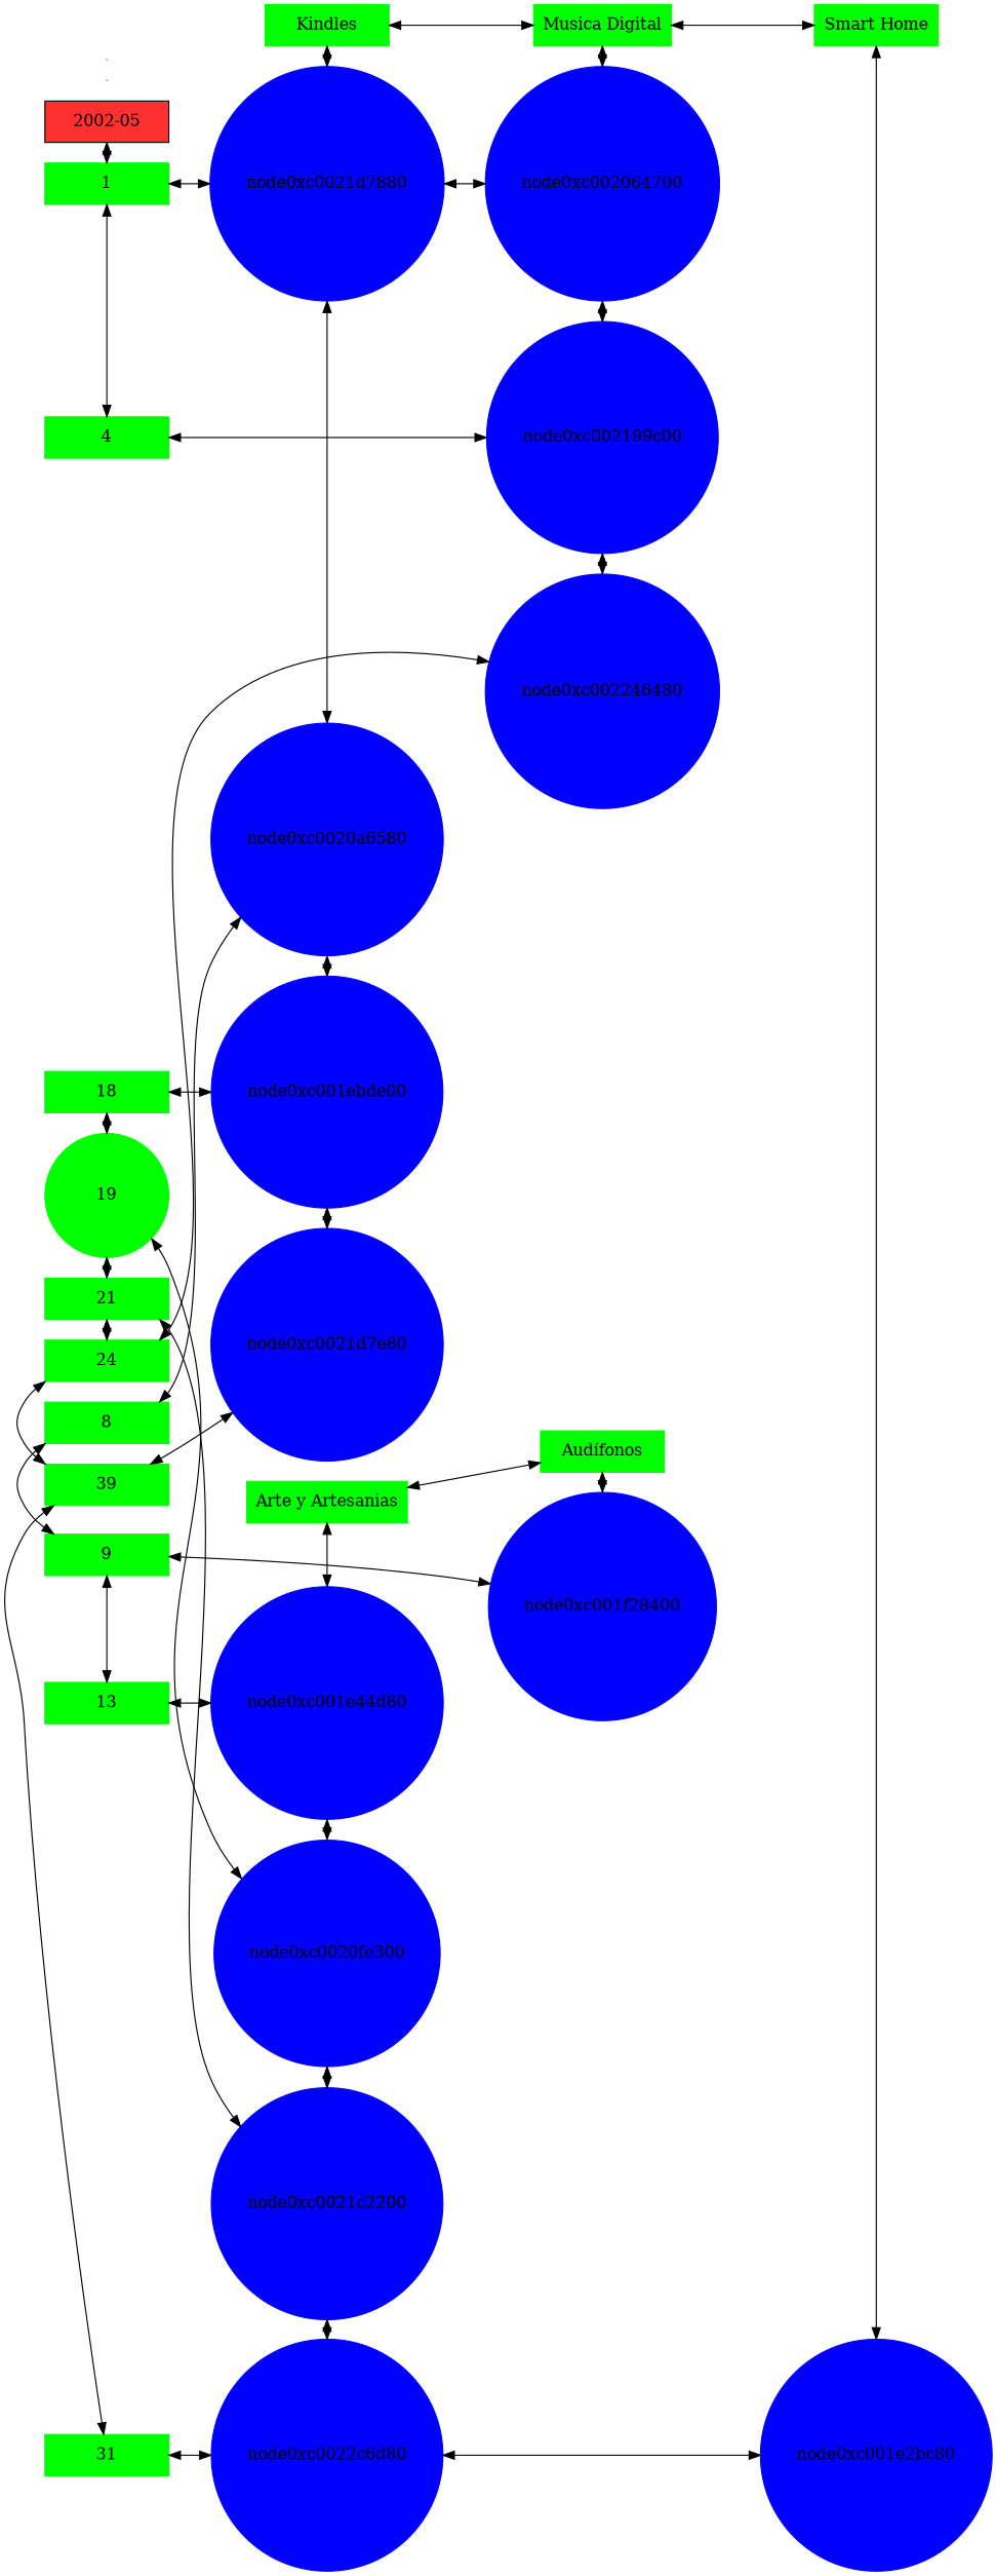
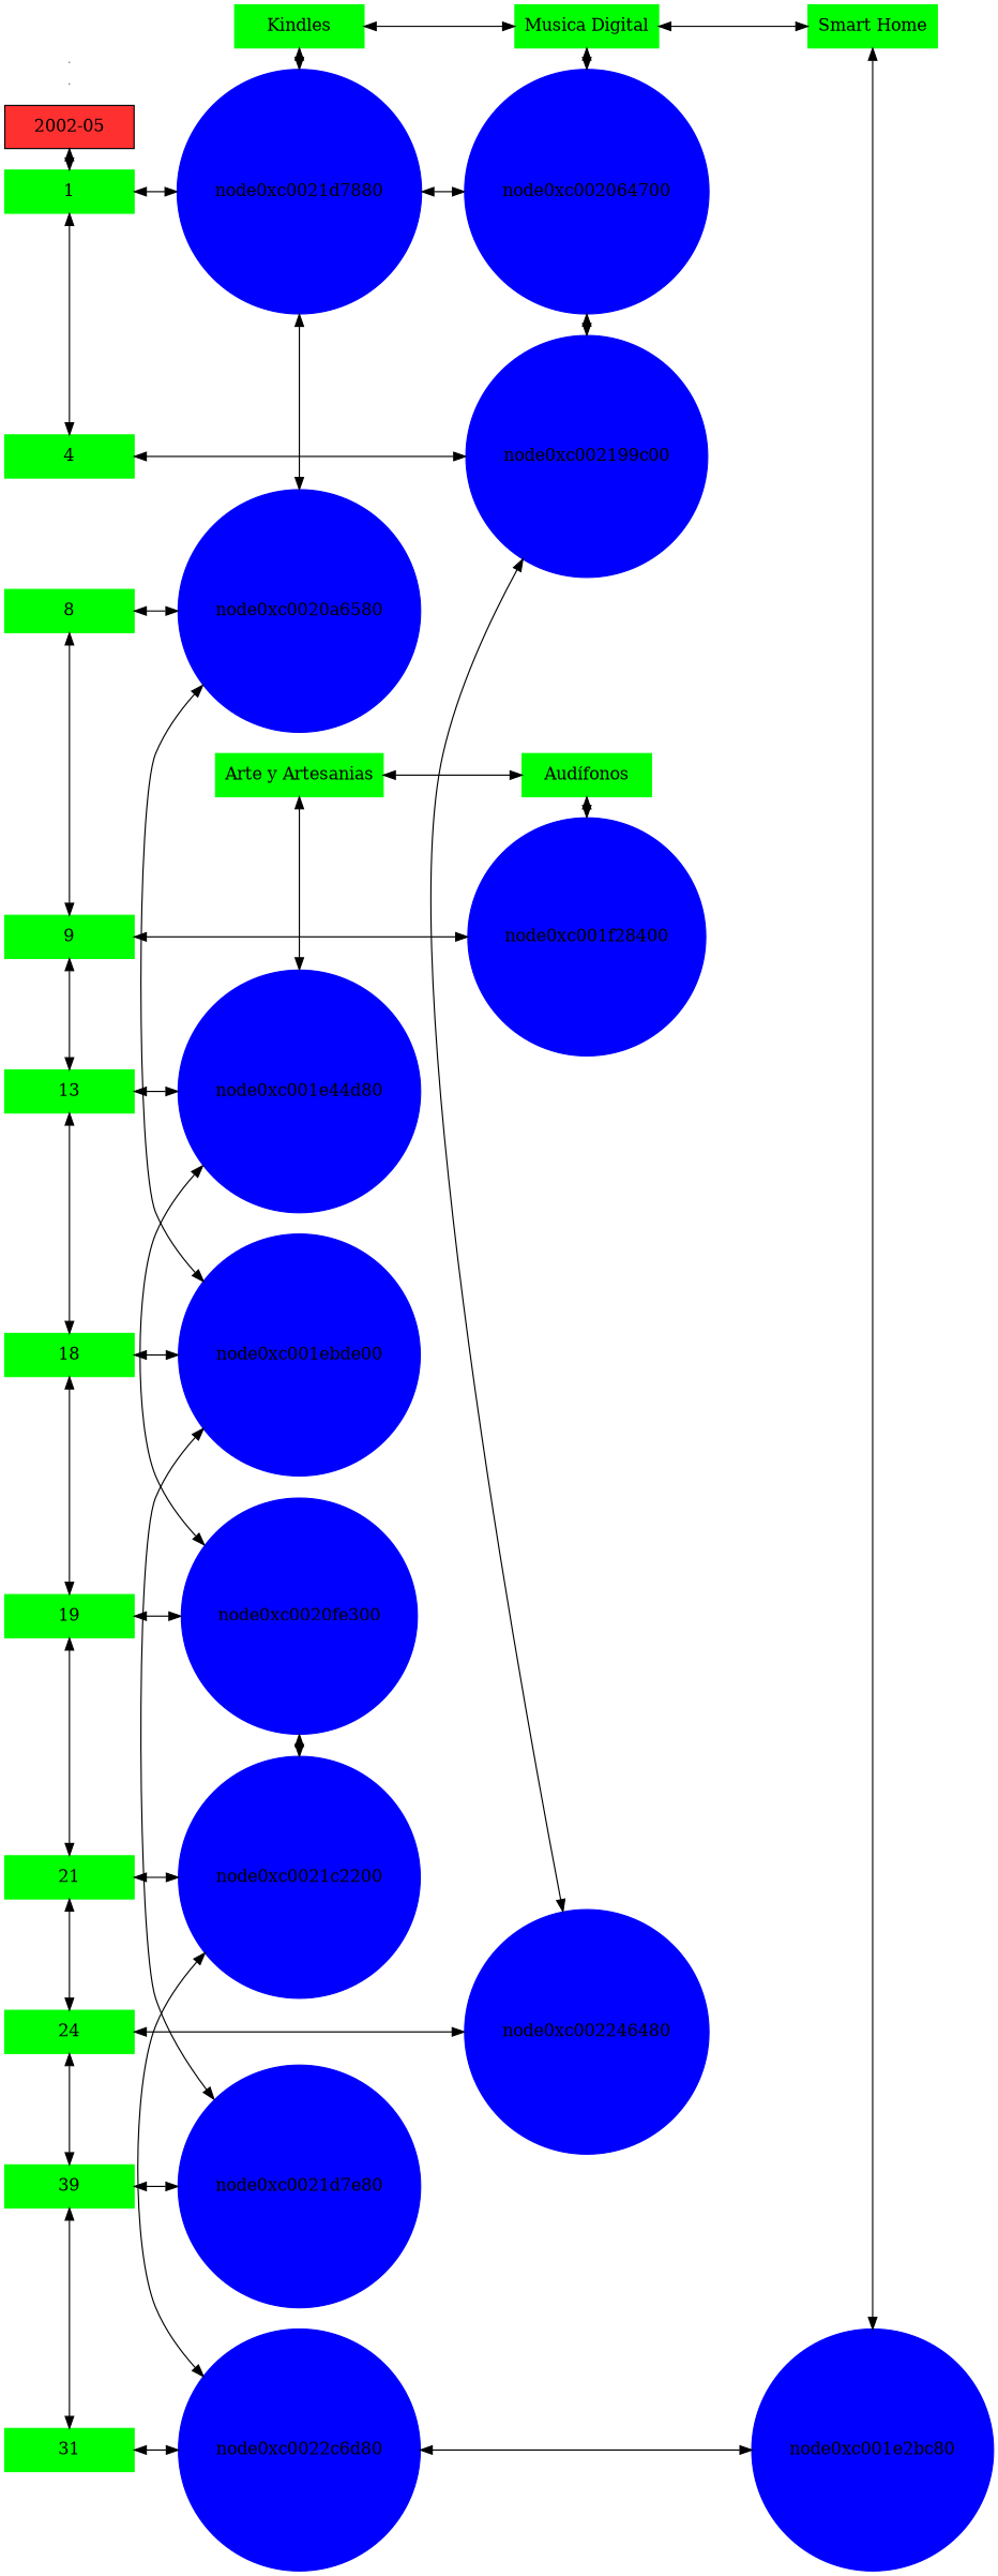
  digraph {
    rankdir=LR
    node [group=1 shape=box style=filled color=green]
    edge [dir=both]
    n1 [fillcolor=firebrick1 label="2002-05" width=1.5 color=""]
    n2 [label=1 width=1.5]
    n3 [group=4 label=4 width=1.5]
    n4 [group=8 label=8 width=1.5]
    n5 [group=9 label=9 width=1.5]
    n6 [group=13 label=13 width=1.5]
    node0xc001ebde00 [color=blue group=18 shape=circle width=0.5]
    node0xc0021d7e80 [color=blue group=30 shape=circle width=0.5]
    n9 [group=18 label=18 width=1.5]
-   n10 [group=19 label=19 shape=circle width=1.5]
+   n10 [group=19 label=19 width=1.5]
    n11 [group=21 label=21 width=1.5]
    n12 [group=24 label=24 width=1.5]
    n13 [group=30 label=39 width=1.5]
    n14 [group=31 label=31 width=1.5]
    n15 [label="Arte y Artesanias" width=1.5]
    node0xc001e44d80 [color=blue group=13 shape=circle width=0.5]
    node0xc0020fe300 [color=blue group=19 shape=circle width=0.5]
    node0xc0021c2200 [color=blue group=21 shape=circle width=0.5]
    node0xc0022c6d80 [color=blue group=31 shape=circle width=0.5]
    n20 [label="Audífonos" width=1.5]
    node0xc001f28400 [color=blue group=9 shape=circle width=0.5]
    n22 [label=Kindles width=1.5]
    node0xc0021d7880 [color=blue shape=circle width=0.5]
    node0xc0020a6580 [color=blue group=8 shape=circle width=0.5]
    n25 [label="Musica Digital" width=1.5]
    node0xc002064700 [color=blue shape=circle width=0.5]
    node0xc002199c00 [color=blue group=4 shape=circle width=0.5]
    node0xc002246480 [color=blue group=24 shape=circle width=0.5]
    n29 [label="Smart Home" width=1.5]
    node0xc001e2bc80 [color=blue group=31 shape=circle width=0.5]
    e0 [shape=point width=0 group="" style="" color=""]
    e1 [shape=point width=0 group="" style="" color=""]
    subgraph sub_1 {
      rank=same
      n1
      n2
    }
    subgraph sub_2 {
      rank=same
      n2
      n3
    }
    subgraph sub_3 {
      rank=same
      n3
      n4
    }
    subgraph sub_4 {
      rank=same
      n4
      n5
    }
    subgraph sub_5 {
      rank=same
      n5
      n6
    }
    subgraph sub_6 {
      rank=same
      node0xc001ebde00
      node0xc0021d7e80
    }
    subgraph sub_7 {
      rank=same
      n6
      n9
    }
    subgraph sub_8 {
      rank=same
      n9
      n10
    }
    subgraph sub_9 {
      rank=same
      n10
      n11
    }
    subgraph sub_10 {
      rank=same
      n11
      n12
    }
    subgraph sub_11 {
      rank=same
      n12
      n13
    }
    subgraph sub_12 {
      rank=same
      n13
      n14
    }
    subgraph sub_13 {
      rank=same
      n15
      node0xc001e44d80
    }
    subgraph sub_14 {
      rank=same
      node0xc001e44d80
      node0xc0020fe300
    }
    subgraph sub_15 {
      rank=same
      node0xc0020fe300
      node0xc0021c2200
    }
    subgraph sub_16 {
      rank=same
      node0xc0021c2200
      node0xc0022c6d80
    }
    subgraph sub_17 {
      rank=same
      n20
      node0xc001f28400
    }
    subgraph sub_18 {
      rank=same
      n22
      node0xc0021d7880
    }
    subgraph sub_19 {
      rank=same
      node0xc0021d7880
      node0xc0020a6580
    }
    subgraph sub_20 {
      rank=same
      node0xc001ebde00
      node0xc0020a6580
    }
    subgraph sub_21 {
      rank=same
      n25
      node0xc002064700
    }
    subgraph sub_22 {
      rank=same
      node0xc002064700
      node0xc002199c00
    }
    subgraph sub_23 {
      rank=same
      node0xc002199c00
      node0xc002246480
    }
    subgraph sub_24 {
      rank=same
      n29
      node0xc001e2bc80
    }
    n1 -> n2
    n2 -> n3
    n2 -> node0xc0021d7880
    n3 -> node0xc002199c00
    n4 -> n5
    n4 -> node0xc0020a6580
    n5 -> n6
    n5 -> node0xc001f28400
+   n6 -> n9
    n6 -> node0xc001e44d80
    node0xc001ebde00 -> node0xc0021d7e80
    n9 -> node0xc001ebde00
    n9 -> n10
    n10 -> n11
    n10 -> node0xc0020fe300
    n11 -> n12
    n11 -> node0xc0021c2200
    n12 -> n13
    n12 -> node0xc002246480
    n13 -> node0xc0021d7e80
    n13 -> n14
    n14 -> node0xc0022c6d80
    n15 -> node0xc001e44d80
    n15 -> n20
    node0xc001e44d80 -> node0xc0020fe300
    node0xc0020fe300 -> node0xc0021c2200
    node0xc0021c2200 -> node0xc0022c6d80
    node0xc0022c6d80 -> node0xc001e2bc80
    n20 -> node0xc001f28400
    n22 -> node0xc0021d7880
    n22 -> n25
    node0xc0021d7880 -> node0xc0020a6580
    node0xc0021d7880 -> node0xc002064700
    node0xc0020a6580 -> node0xc001ebde00
    n25 -> node0xc002064700
    n25 -> n29
    node0xc002064700 -> node0xc002199c00
    node0xc002199c00 -> node0xc002246480
    n29 -> node0xc001e2bc80
  }
